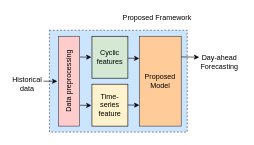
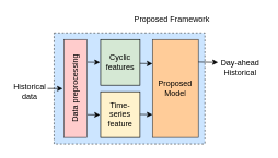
  <mxCell id="0" />
  <mxCell id="1" parent="0" />
  <mxCell id="2" value="" style="rounded=0;whiteSpace=wrap;html=1;dashed=1;fillColor=#cce5ff;strokeColor=#36393d;" parent="1" vertex="1"><mxGeometry x="82" y="50" width="230" height="170" as="geometry" /></mxCell>
  <mxCell id="3" value="Cyclic features" style="rounded=0;whiteSpace=wrap;html=1;fillColor=#d5e8d4;strokeColor=#000000;" parent="1" vertex="1"><mxGeometry x="153" y="60" width="60" height="70" as="geometry" /></mxCell>
  <mxCell id="4" value="Time-series feature" style="rounded=0;whiteSpace=wrap;html=1;fillColor=#fff2cc;strokeColor=#000000;" parent="1" vertex="1"><mxGeometry x="153" y="140" width="60" height="70" as="geometry" /></mxCell>
  <mxCell id="5" value="Proposed&lt;div&gt;Model&lt;/div&gt;" style="rounded=0;whiteSpace=wrap;html=1;fillColor=#ffcc99;strokeColor=#36393d;" parent="1" vertex="1"><mxGeometry x="232" y="60" width="70" height="150" as="geometry" /></mxCell>
  <mxCell id="6" value="" style="endArrow=classic;html=1;rounded=0;exitX=0.989;exitY=0.203;exitDx=0;exitDy=0;exitPerimeter=0;" parent="1" edge="1"><mxGeometry width="50" height="50" relative="1" as="geometry"><mxPoint x="302" y="94.435" as="sourcePoint" /><mxPoint x="332" y="95" as="targetPoint" /></mxGeometry></mxCell>
- <mxCell id="7" value="Day-ahead Forecasting" style="text;html=1;align=center;verticalAlign=middle;whiteSpace=wrap;rounded=0;" parent="1" vertex="1"><mxGeometry x="331.1" y="87.5" width="70" height="30" as="geometry" /></mxCell>
+ <mxCell id="7" value="Day-ahead Historical" style="text;html=1;align=center;verticalAlign=middle;whiteSpace=wrap;rounded=0;" parent="1" vertex="1"><mxGeometry x="331.1" y="87.5" width="70" height="30" as="geometry" /></mxCell>
  <mxCell id="8" value="Proposed Framework" style="text;html=1;align=center;verticalAlign=middle;whiteSpace=wrap;rounded=0;" parent="1" vertex="1"><mxGeometry x="202" y="20" width="120" height="20" as="geometry" /></mxCell>
  <mxCell id="9" value="Data preprocessing" style="rounded=0;whiteSpace=wrap;html=1;rotation=-90;fillColor=#ffcccc;strokeColor=#36393d;" parent="1" vertex="1"><mxGeometry x="39.5" y="117.5" width="150" height="35" as="geometry" /></mxCell>
  <mxCell id="10" value="" style="endArrow=classic;html=1;rounded=0;" parent="1" edge="1"><mxGeometry width="50" height="50" relative="1" as="geometry"><mxPoint x="133" y="94.66" as="sourcePoint" /><mxPoint x="152" y="95" as="targetPoint" /></mxGeometry></mxCell>
  <mxCell id="11" value="" style="endArrow=classic;html=1;rounded=0;" parent="1" edge="1"><mxGeometry width="50" height="50" relative="1" as="geometry"><mxPoint x="72" y="135" as="sourcePoint" /><mxPoint x="95.1" y="135.22" as="targetPoint" /></mxGeometry></mxCell>
  <mxCell id="12" value="Historical data" style="text;html=1;align=center;verticalAlign=middle;whiteSpace=wrap;rounded=0;" parent="1" vertex="1"><mxGeometry x="20" y="124.5" width="50" height="30" as="geometry" /></mxCell>
  <mxCell id="13" value="" style="endArrow=classic;html=1;rounded=0;" parent="1" edge="1"><mxGeometry width="50" height="50" relative="1" as="geometry"><mxPoint x="133" y="175.16" as="sourcePoint" /><mxPoint x="152" y="175.5" as="targetPoint" /></mxGeometry></mxCell>
  <mxCell id="14" value="" style="endArrow=classic;html=1;rounded=0;" parent="1" edge="1"><mxGeometry width="50" height="50" relative="1" as="geometry"><mxPoint x="213" y="96.66" as="sourcePoint" /><mxPoint x="232" y="97" as="targetPoint" /></mxGeometry></mxCell>
  <mxCell id="15" value="" style="endArrow=classic;html=1;rounded=0;" edge="1" parent="1"><mxGeometry width="50" height="50" relative="1" as="geometry"><mxPoint x="213" y="174.71" as="sourcePoint" /><mxPoint x="232" y="175.05" as="targetPoint" /></mxGeometry></mxCell>
